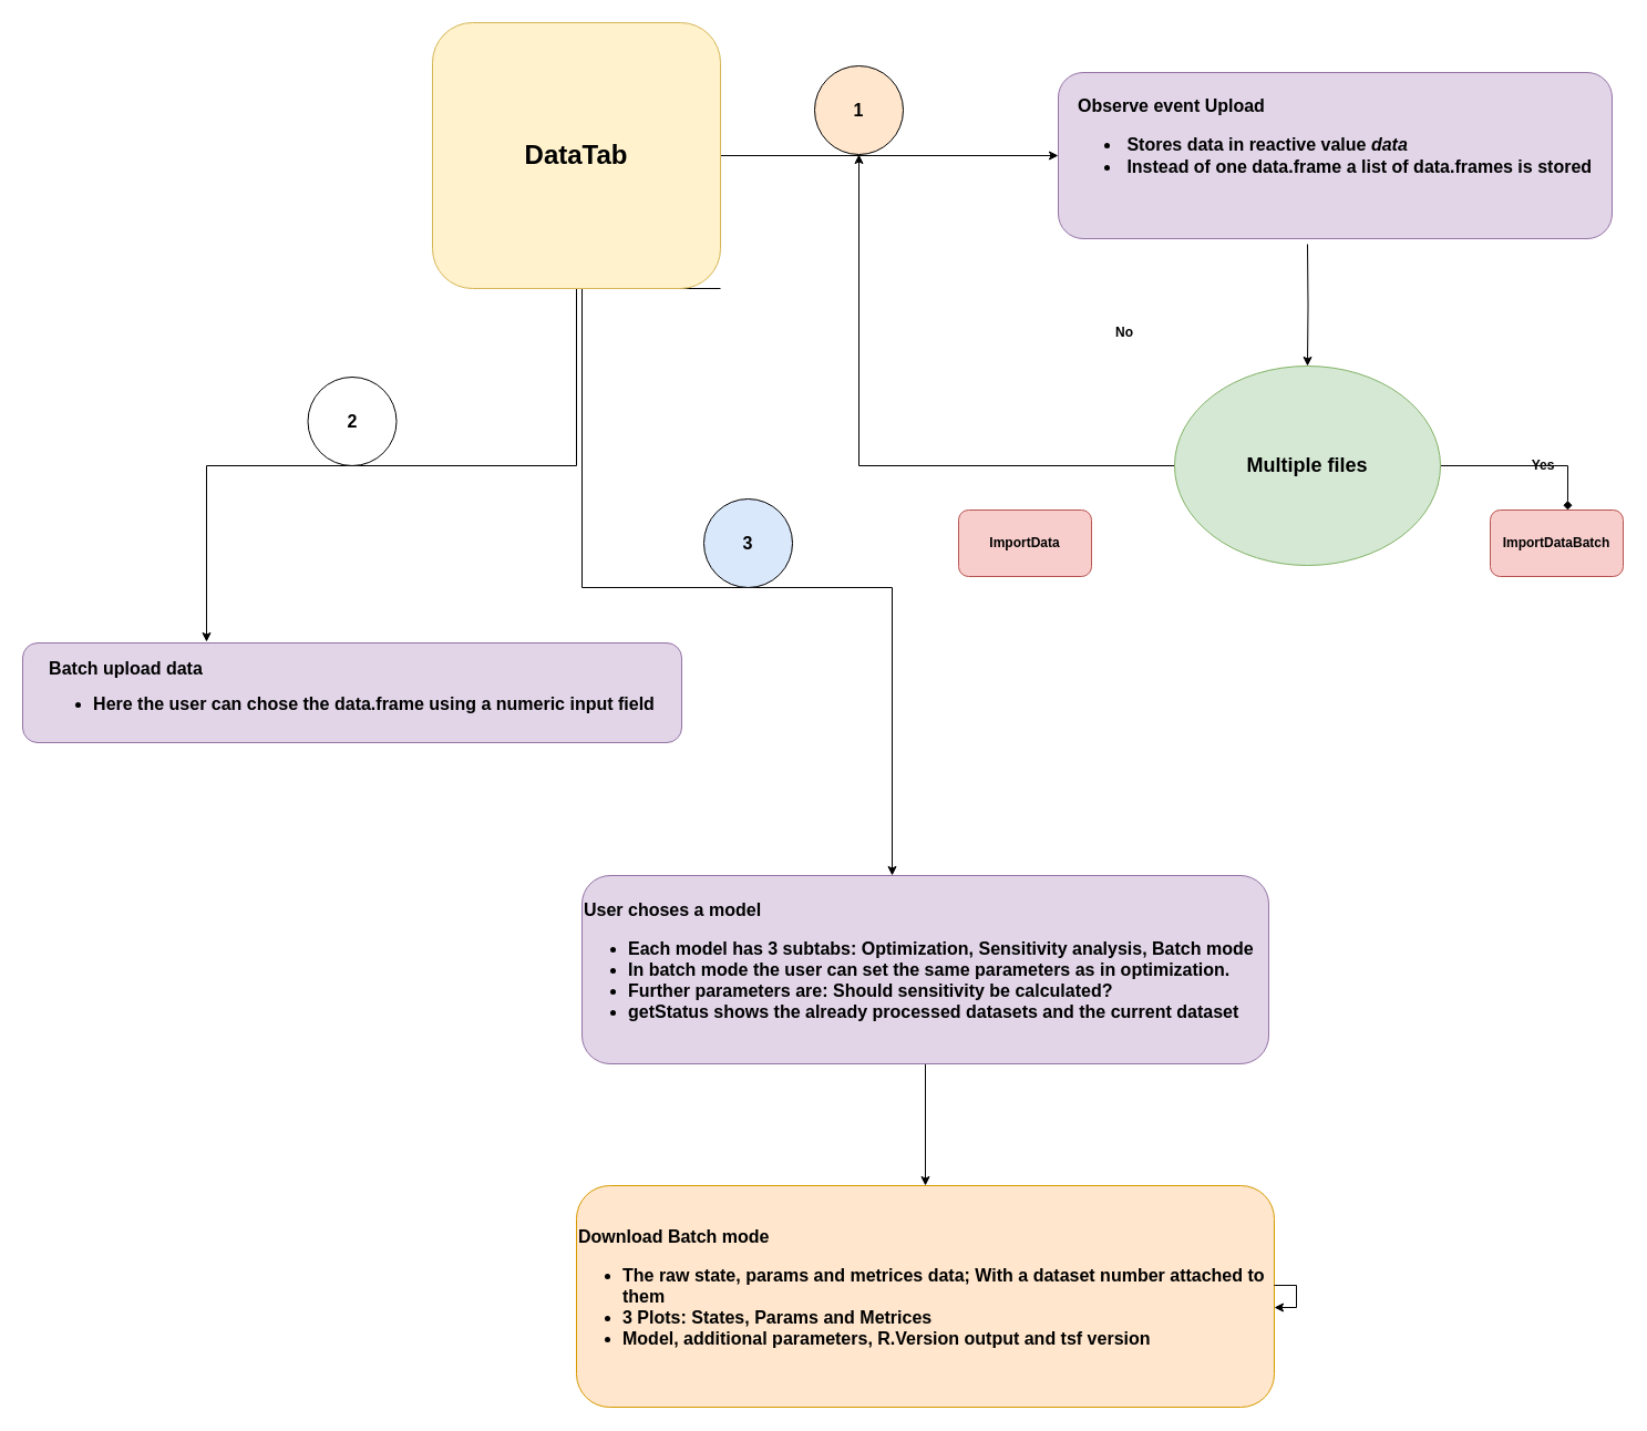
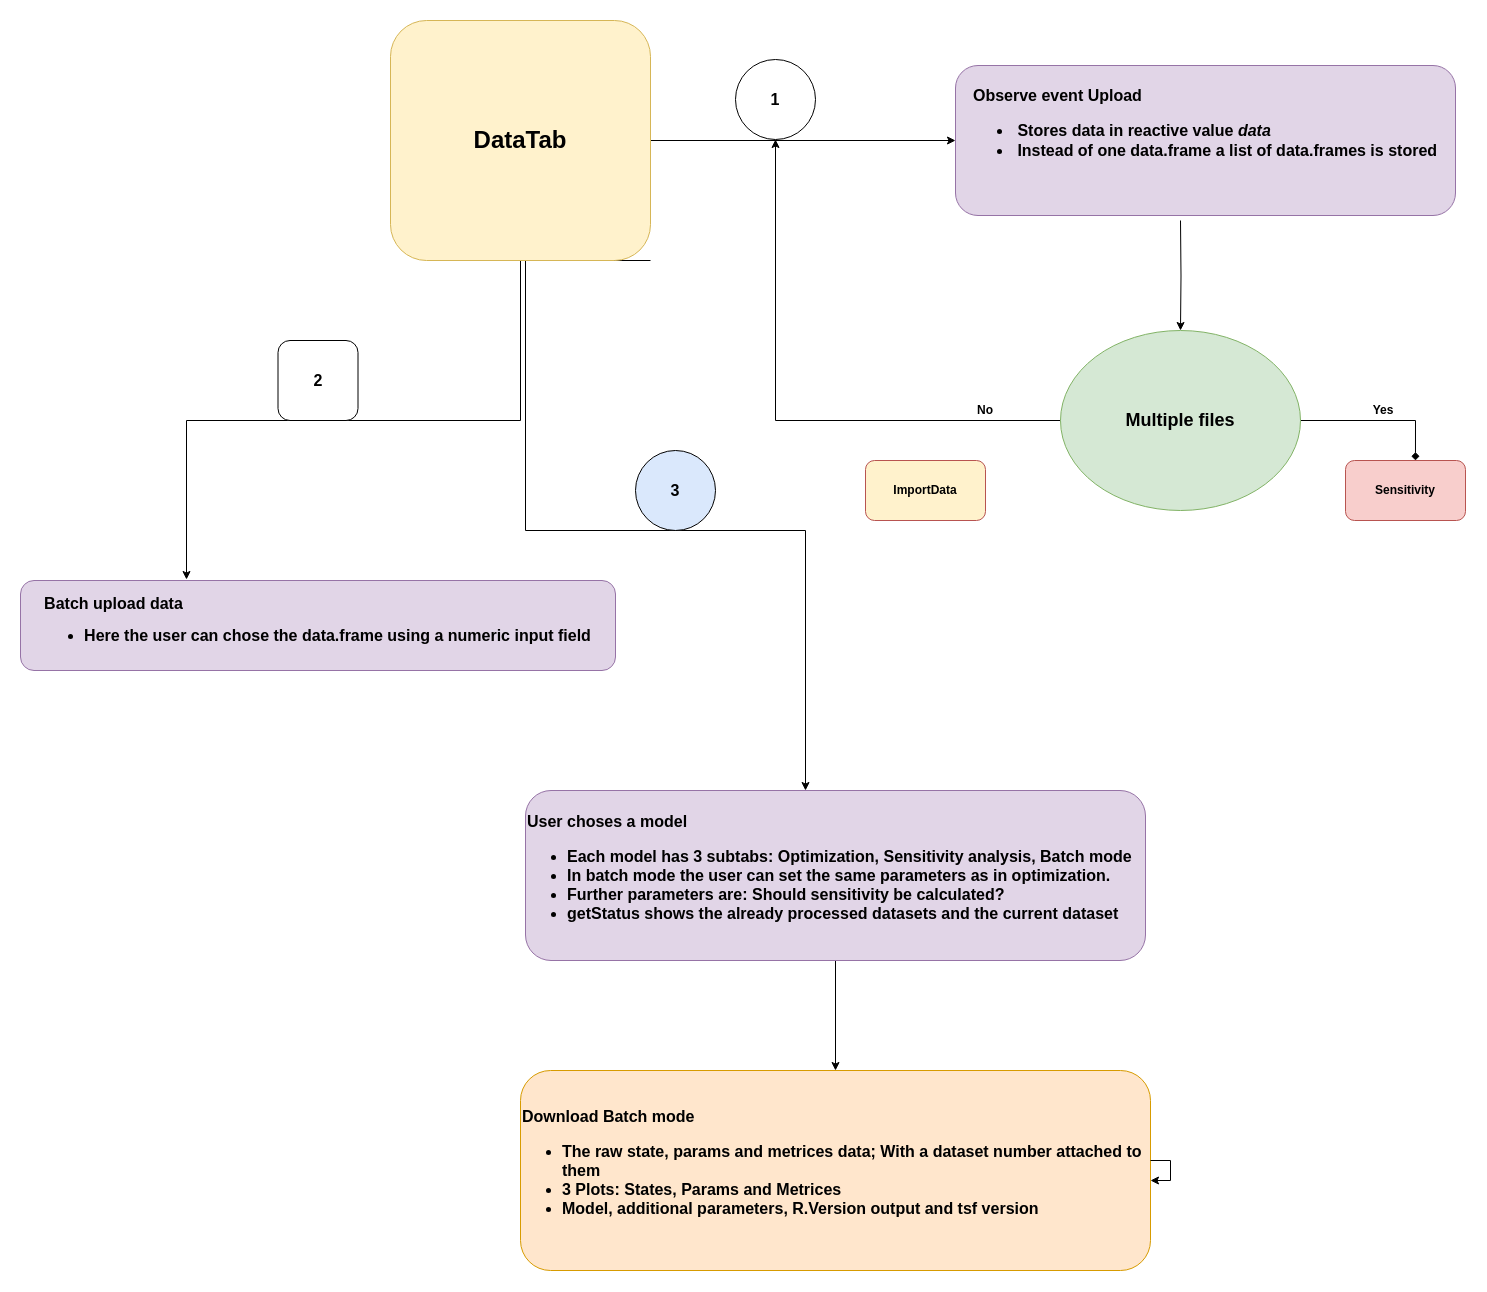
  <mxCell id="0" />
  <mxCell id="1" parent="0" />
  <mxCell id="2" style="edgeStyle=orthogonalEdgeStyle;rounded=0;orthogonalLoop=1;jettySize=auto;html=1;exitX=1;exitY=0.5;exitDx=0;exitDy=0;" parent="1" source="5" target="7" edge="1"><mxGeometry relative="1" as="geometry" /></mxCell>
  <mxCell id="3" style="edgeStyle=orthogonalEdgeStyle;rounded=0;orthogonalLoop=1;jettySize=auto;html=1;exitX=0.5;exitY=1;exitDx=0;exitDy=0;entryX=0.279;entryY=-0.011;entryDx=0;entryDy=0;entryPerimeter=0;" parent="1" source="5" target="15" edge="1"><mxGeometry relative="1" as="geometry"><mxPoint x="485" y="540" as="targetPoint" /></mxGeometry></mxCell>
  <mxCell id="4" style="edgeStyle=orthogonalEdgeStyle;rounded=0;orthogonalLoop=1;jettySize=auto;html=1;exitX=1;exitY=1;exitDx=0;exitDy=0;" parent="1" source="5" target="19" edge="1"><mxGeometry relative="1" as="geometry"><Array as="points"><mxPoint x="525" y="260" /><mxPoint x="525" y="530" /><mxPoint x="805" y="530" /></Array></mxGeometry></mxCell>
  <mxCell id="5" value="&lt;b&gt;&lt;font style=&quot;font-size: 24px&quot;&gt;DataTab&lt;/font&gt;&lt;/b&gt;" style="rounded=1;whiteSpace=wrap;html=1;fillColor=#fff2cc;strokeColor=#d6b656;" parent="1" vertex="1"><mxGeometry x="390" y="20" width="260" height="240" as="geometry" /></mxCell>
  <mxCell id="6" style="edgeStyle=orthogonalEdgeStyle;rounded=0;orthogonalLoop=1;jettySize=auto;html=1;entryX=0.5;entryY=0;entryDx=0;entryDy=0;" parent="1" target="10" edge="1"><mxGeometry relative="1" as="geometry"><mxPoint x="1275" y="250" as="targetPoint" /><mxPoint x="1180" y="220" as="sourcePoint" /></mxGeometry></mxCell>
  <mxCell id="7" value="&lt;div style=&quot;text-align: justify ; font-size: 16px&quot;&gt;&lt;b&gt;&lt;font style=&quot;font-size: 16px&quot;&gt;Observe event Upload&lt;/font&gt;&lt;/b&gt;&lt;/div&gt;&lt;div style=&quot;text-align: justify ; font-size: 16px&quot;&gt;&lt;ul&gt;&lt;li&gt;&lt;b&gt;&lt;font style=&quot;font-size: 16px&quot;&gt;&amp;nbsp;Stores data in reactive value &lt;i&gt;data&lt;/i&gt;&lt;/font&gt;&lt;/b&gt;&lt;/li&gt;&lt;li&gt;&lt;b&gt;&lt;font style=&quot;font-size: 16px&quot;&gt;&lt;i&gt;&lt;b style=&quot;font-style: normal&quot;&gt;&amp;nbsp;Instead of one data.frame a list of data.frames is stored&lt;/b&gt;&lt;br&gt;&lt;/i&gt;&lt;/font&gt;&lt;/b&gt;&lt;/li&gt;&lt;/ul&gt;&lt;/div&gt;&lt;div style=&quot;text-align: justify ; font-size: 16px&quot;&gt;&lt;br&gt;&lt;/div&gt;" style="rounded=1;whiteSpace=wrap;html=1;fillColor=#e1d5e7;strokeColor=#9673a6;" parent="1" vertex="1"><mxGeometry x="955" y="65" width="500" height="150" as="geometry" /></mxCell>
  <mxCell id="8" style="edgeStyle=orthogonalEdgeStyle;rounded=0;orthogonalLoop=1;jettySize=auto;html=1;exitX=0;exitY=0.5;exitDx=0;exitDy=0;" parent="1" source="10" target="16" edge="1"><mxGeometry relative="1" as="geometry" /></mxCell>
  <mxCell id="9" style="edgeStyle=orthogonalEdgeStyle;rounded=0;orthogonalLoop=1;jettySize=auto;html=1;exitX=1;exitY=0.5;exitDx=0;exitDy=0;entryX=0.583;entryY=0;entryDx=0;entryDy=0;entryPerimeter=0;endArrow=diamond;" parent="1" source="10" target="13" edge="1"><mxGeometry relative="1" as="geometry" /></mxCell>
  <mxCell id="10" value="&lt;b&gt;&lt;font style=&quot;font-size: 18px&quot;&gt;Multiple files&lt;/font&gt;&lt;/b&gt;" style="ellipse;whiteSpace=wrap;html=1;fillColor=#d5e8d4;strokeColor=#82b366;" parent="1" vertex="1"><mxGeometry x="1060" y="330" width="240" height="180" as="geometry" /></mxCell>
- <mxCell id="11" value="&lt;b&gt;ImportData&lt;/b&gt;" style="rounded=1;whiteSpace=wrap;html=1;fillColor=#f8cecc;strokeColor=#b85450;" parent="1" vertex="1"><mxGeometry x="865" y="460" width="120" height="60" as="geometry" /></mxCell>
- <mxCell id="12" value="&lt;b&gt;No&lt;/b&gt;" style="text;html=1;strokeColor=none;fillColor=none;align=center;verticalAlign=middle;whiteSpace=wrap;rounded=0;" parent="1" vertex="1"><mxGeometry x="995" y="290" width="40" height="20" as="geometry" /></mxCell>
- <mxCell id="13" value="&lt;b&gt;ImportDataBatch&lt;/b&gt;" style="rounded=1;whiteSpace=wrap;html=1;fillColor=#f8cecc;strokeColor=#b85450;" parent="1" vertex="1"><mxGeometry x="1345" y="460" width="120" height="60" as="geometry" /></mxCell>
- <mxCell id="14" value="&lt;b&gt;Yes&lt;/b&gt;" style="text;html=1;strokeColor=none;fillColor=none;align=center;verticalAlign=middle;whiteSpace=wrap;rounded=0;" parent="1" vertex="1"><mxGeometry x="1373" y="410" width="40" height="20" as="geometry" /></mxCell>
+ <mxCell id="11" value="&lt;b&gt;ImportData&lt;/b&gt;" style="rounded=1;whiteSpace=wrap;html=1;fillColor=#fff2cc;strokeColor=#b85450;" parent="1" vertex="1"><mxGeometry x="865" y="460" width="120" height="60" as="geometry" /></mxCell>
+ <mxCell id="12" value="&lt;b&gt;No&lt;/b&gt;" style="text;html=1;strokeColor=none;fillColor=none;align=center;verticalAlign=middle;whiteSpace=wrap;rounded=0;" parent="1" vertex="1"><mxGeometry x="965" y="400" width="40" height="20" as="geometry" /></mxCell>
+ <mxCell id="13" value="&lt;b&gt;Sensitivity&lt;/b&gt;" style="rounded=1;whiteSpace=wrap;html=1;fillColor=#f8cecc;strokeColor=#b85450;" parent="1" vertex="1"><mxGeometry x="1345" y="460" width="120" height="60" as="geometry" /></mxCell>
+ <mxCell id="14" value="&lt;b&gt;Yes&lt;/b&gt;" style="text;html=1;strokeColor=none;fillColor=none;align=center;verticalAlign=middle;whiteSpace=wrap;rounded=0;" parent="1" vertex="1"><mxGeometry x="1363" y="400" width="40" height="20" as="geometry" /></mxCell>
  <mxCell id="15" value="&lt;div style=&quot;text-align: justify ; font-size: 16px&quot;&gt;&lt;b&gt;Batch upload data&lt;/b&gt;&lt;/div&gt;&lt;div style=&quot;text-align: justify&quot;&gt;&lt;ul&gt;&lt;li style=&quot;font-size: 16px&quot;&gt;&lt;b&gt;Here the user can chose the data.frame using a numeric input field&lt;/b&gt;&lt;/li&gt;&lt;/ul&gt;&lt;/div&gt;" style="rounded=1;whiteSpace=wrap;html=1;fillColor=#e1d5e7;strokeColor=#9673a6;" parent="1" vertex="1"><mxGeometry x="20" y="580" width="595" height="90" as="geometry" /></mxCell>
- <mxCell id="16" value="&lt;b&gt;&lt;font style=&quot;font-size: 16px&quot;&gt;1&lt;/font&gt;&lt;/b&gt;" style="ellipse;whiteSpace=wrap;html=1;aspect=fixed;fillColor=#ffe6cc;" parent="1" vertex="1"><mxGeometry x="735" y="59" width="80" height="80" as="geometry" /></mxCell>
- <mxCell id="17" value="&lt;b&gt;&lt;font style=&quot;font-size: 16px&quot;&gt;2&lt;/font&gt;&lt;/b&gt;" style="ellipse;whiteSpace=wrap;html=1;aspect=fixed;" parent="1" vertex="1"><mxGeometry x="277.5" y="340" width="80" height="80" as="geometry" /></mxCell>
+ <mxCell id="16" value="&lt;b&gt;&lt;font style=&quot;font-size: 16px&quot;&gt;1&lt;/font&gt;&lt;/b&gt;" style="ellipse;whiteSpace=wrap;html=1;aspect=fixed;" parent="1" vertex="1"><mxGeometry x="735" y="59" width="80" height="80" as="geometry" /></mxCell>
+ <mxCell id="17" value="&lt;b&gt;&lt;font style=&quot;font-size: 16px&quot;&gt;2&lt;/font&gt;&lt;/b&gt;" style="whiteSpace=wrap;html=1;aspect=fixed;rounded=1;" parent="1" vertex="1"><mxGeometry x="277.5" y="340" width="80" height="80" as="geometry" /></mxCell>
  <mxCell id="18" style="edgeStyle=orthogonalEdgeStyle;rounded=0;orthogonalLoop=1;jettySize=auto;html=1;entryX=0.5;entryY=0;entryDx=0;entryDy=0;" parent="1" source="19" target="21" edge="1"><mxGeometry relative="1" as="geometry" /></mxCell>
  <mxCell id="19" value="&lt;div style=&quot;font-size: 16px&quot;&gt;&lt;b&gt;User choses a model&lt;/b&gt;&lt;/div&gt;&lt;div style=&quot;font-size: 16px&quot;&gt;&lt;ul&gt;&lt;li&gt;&lt;b&gt;Each model has 3 subtabs: Optimization, Sensitivity analysis, Batch mode&lt;/b&gt;&lt;/li&gt;&lt;li&gt;&lt;b&gt;In batch mode the user can set the same parameters as in optimization.&amp;nbsp;&lt;/b&gt;&lt;/li&gt;&lt;li&gt;&lt;b&gt;Further parameters are: Should sensitivity be calculated?&amp;nbsp;&lt;/b&gt;&lt;/li&gt;&lt;li&gt;&lt;b&gt;getStatus shows the already processed datasets and the current dataset&amp;nbsp;&lt;/b&gt;&lt;/li&gt;&lt;/ul&gt;&lt;/div&gt;" style="rounded=1;whiteSpace=wrap;html=1;fillColor=#e1d5e7;strokeColor=#9673a6;align=left;" parent="1" vertex="1"><mxGeometry x="525" y="790" width="620" height="170" as="geometry" /></mxCell>
  <mxCell id="20" value="&lt;b&gt;&lt;font style=&quot;font-size: 16px&quot;&gt;3&lt;/font&gt;&lt;/b&gt;" style="ellipse;whiteSpace=wrap;html=1;aspect=fixed;fillColor=#dae8fc;" parent="1" vertex="1"><mxGeometry x="635" y="450" width="80" height="80" as="geometry" /></mxCell>
  <mxCell id="21" value="&lt;b&gt;&lt;font style=&quot;font-size: 16px&quot;&gt;Download Batch mode&lt;br&gt;&lt;ul&gt;&lt;li&gt;&lt;b&gt;&lt;font style=&quot;font-size: 16px&quot;&gt;The raw state, params and metrices data; With a dataset number attached to them&lt;/font&gt;&lt;/b&gt;&lt;/li&gt;&lt;li&gt;&lt;b&gt;&lt;font style=&quot;font-size: 16px&quot;&gt;3 Plots: States, Params and Metrices&lt;/font&gt;&lt;/b&gt;&lt;/li&gt;&lt;li&gt;Model, additional parameters, R.Version output and tsf version&lt;/li&gt;&lt;/ul&gt;&lt;/font&gt;&lt;/b&gt;" style="rounded=1;whiteSpace=wrap;html=1;fillColor=#ffe6cc;strokeColor=#d79b00;align=left;" parent="1" vertex="1"><mxGeometry x="520" y="1070" width="630" height="200" as="geometry" /></mxCell>
  <mxCell id="22" style="edgeStyle=orthogonalEdgeStyle;rounded=0;orthogonalLoop=1;jettySize=auto;html=1;" parent="1" source="21" target="21" edge="1"><mxGeometry relative="1" as="geometry" /></mxCell>
